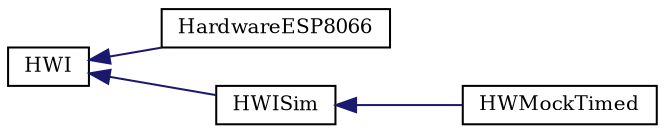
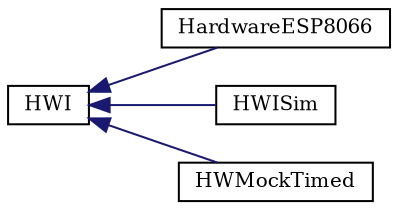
  digraph {
    fontname="DejaVu Serif"
    rankdir=LR
    node [color=black fillcolor=white fontname="DejaVu Serif" fontsize=10 shape=record style=filled]
    edge [color=midnightblue dir=back fontname="DejaVu Serif" fontsize=10 labelfontname=Helvetica labelfontsize=10 style=solid]
    n1 [height=0.2 label=HWI width=0.4]
    n2 [height=0.2 label=HardwareESP8066 width=0.4]
    n3 [height=0.2 label=HWISim width=0.4]
    n4 [height=0.2 label=HWMockTimed width=0.4]
    n1 -> n2
    n1 -> n3
-   n3 -> n4
+   n1 -> n4
  }
